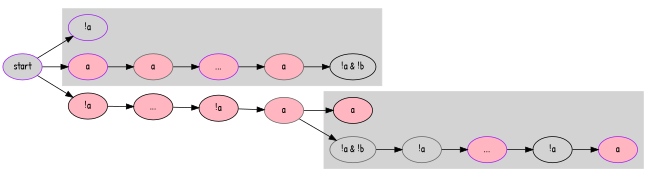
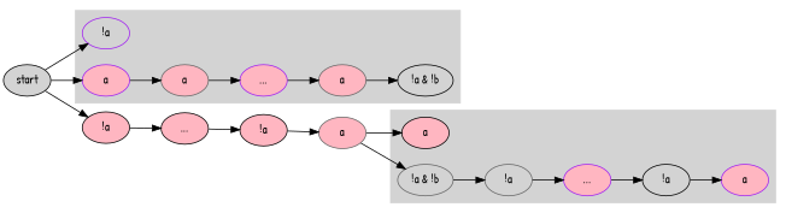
  digraph {
    rankdir=LR
    fontname="Patrick Hand"
    node [color=purple style=filled fillcolor=lightpink fontname="Patrick Hand"]
    edge [fontname="Patrick Hand"]
    n1 [label="!a" fillcolor=lightgrey]
    n2 [label=a]
    n3 [color=gray40 label=a]
    n4 [label="..."]
    n5 [color=gray40 label=a]
    n6 [color=black label="!a & !b" fillcolor=lightgrey]
    n7 [color=black label=a]
    n8 [color=gray40 label="!a & !b" fillcolor=lightgrey]
    n9 [color=gray40 label="!a" fillcolor=lightgrey]
    n10 [label="..."]
    n11 [color=black label="!a" fillcolor=lightgrey]
    n12 [label=a]
-   n13 [label=start fillcolor=lightgrey]
+   n13 [label=start fillcolor=lightgrey color=black]
    n14 [label="!a" color=black]
    n15 [label="..." color=black]
    n16 [label="!a" color=black]
    n17 [label=a color=gray40]
    subgraph cluster_1 {
      color=lightgrey
      style=filled
      n1
      n2
      n3
      n4
      n5
      n6
    }
    subgraph cluster_2 {
      color=lightgrey
      style=filled
      n7
      n8
      n9
      n10
      n11
      n12
    }
    n2 -> n3
    n3 -> n4
    n4 -> n5
    n5 -> n6
    n8 -> n9
    n9 -> n10
    n10 -> n11
    n11 -> n12
    n13 -> n1
    n13 -> n2
    n13 -> n14
    n14 -> n15
    n15 -> n16
    n16 -> n17
    n17 -> n7
    n17 -> n8
  }
